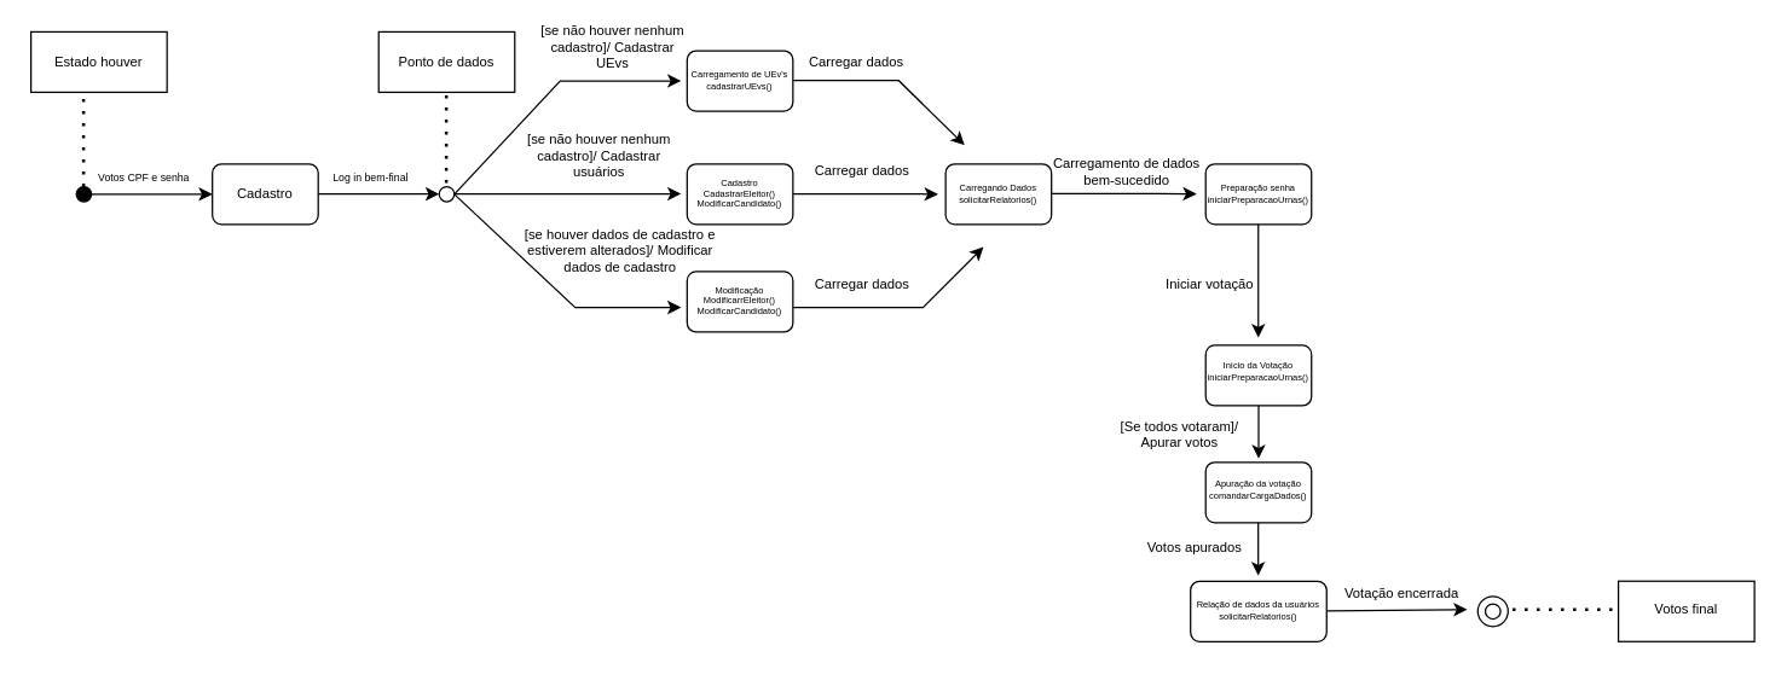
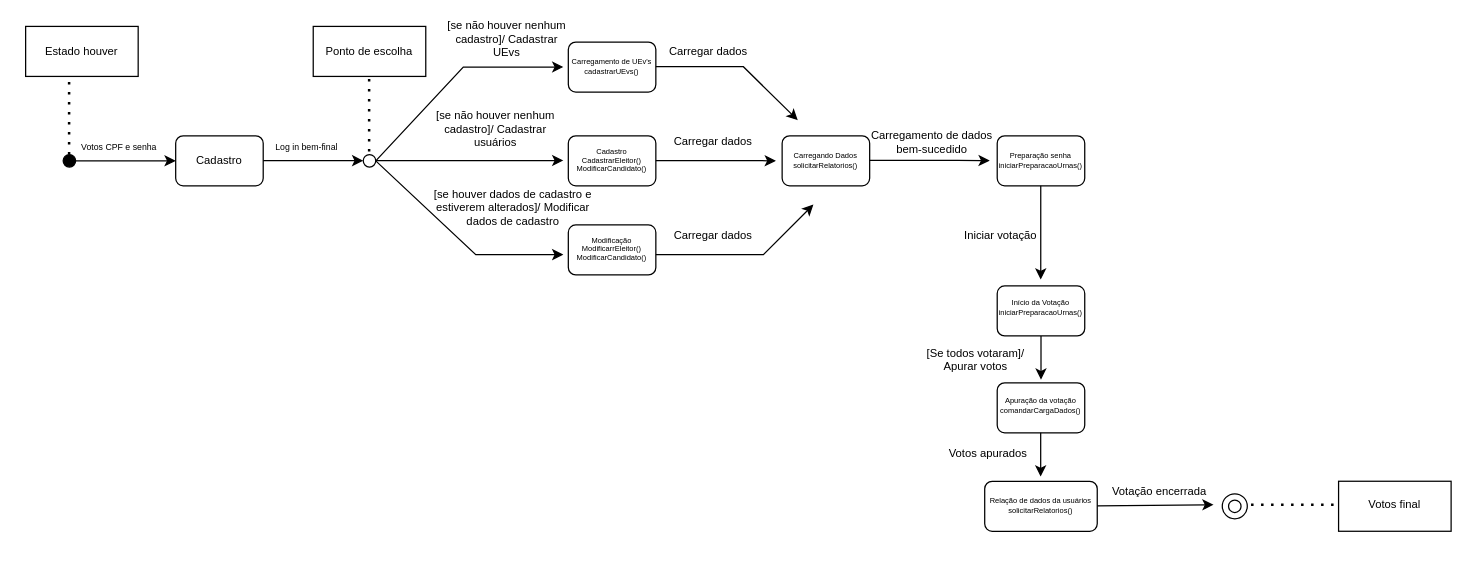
  <mxCell id="0" />
  <mxCell id="1" parent="0" />
  <mxCell id="2" value="" style="ellipse;whiteSpace=wrap;html=1;fillColor=light-dark(#000000,#FFFFFF);" parent="1" vertex="1"><mxGeometry x="50" y="123" width="10" height="10" as="geometry" /></mxCell>
  <mxCell id="3" value="" style="endArrow=classic;html=1;rounded=0;exitX=1;exitY=0.5;exitDx=0;exitDy=0;" parent="1" source="2" edge="1"><mxGeometry width="50" height="50" relative="1" as="geometry"><mxPoint x="200" y="143" as="sourcePoint" /><mxPoint x="140" y="128" as="targetPoint" /><Array as="points"><mxPoint x="90" y="128" /><mxPoint x="110" y="128" /></Array></mxGeometry></mxCell>
  <mxCell id="4" value="Votos CPF e senha" style="text;strokeColor=none;align=center;fillColor=none;html=1;verticalAlign=middle;whiteSpace=wrap;rounded=0;fontSize=7;" parent="1" vertex="1"><mxGeometry x="50" y="113" width="90" height="10" as="geometry" /></mxCell>
  <mxCell id="5" value="" style="endArrow=none;dashed=1;html=1;dashPattern=1 3;strokeWidth=2;rounded=0;" parent="1" edge="1"><mxGeometry width="50" height="50" relative="1" as="geometry"><mxPoint x="54.77" y="123" as="sourcePoint" /><mxPoint x="54.77" y="63" as="targetPoint" /></mxGeometry></mxCell>
  <mxCell id="6" value="" style="whiteSpace=wrap;html=1;" parent="1" vertex="1"><mxGeometry x="20" y="20.5" width="90" height="40" as="geometry" /></mxCell>
  <mxCell id="7" value="Estado houver" style="text;strokeColor=none;align=center;fillColor=none;html=1;verticalAlign=middle;whiteSpace=wrap;rounded=0;fontSize=9;" parent="1" vertex="1"><mxGeometry x="20" y="35.5" width="90" height="10" as="geometry" /></mxCell>
  <mxCell id="8" value="" style="rounded=1;whiteSpace=wrap;html=1;" parent="1" vertex="1"><mxGeometry x="140" y="108" width="70" height="40" as="geometry" /></mxCell>
  <mxCell id="9" value="Cadastro" style="text;strokeColor=none;align=center;fillColor=none;html=1;verticalAlign=middle;whiteSpace=wrap;rounded=0;fontSize=9;" parent="1" vertex="1"><mxGeometry x="130" y="123" width="90" height="10" as="geometry" /></mxCell>
  <mxCell id="10" value="&lt;font style=&quot;font-size: 6px;&quot;&gt;&lt;/font&gt;" style="rounded=1;whiteSpace=wrap;html=1;" parent="1" vertex="1"><mxGeometry x="454" y="108" width="70" height="40" as="geometry" /></mxCell>
  <mxCell id="11" value="Cadastro&lt;br&gt;CadastrarEleitor()&lt;br&gt;ModificarCandidato()" style="text;strokeColor=none;align=center;fillColor=none;html=1;verticalAlign=middle;whiteSpace=wrap;rounded=0;fontSize=6;" parent="1" vertex="1"><mxGeometry x="444" y="95.5" width="90" height="65" as="geometry" /></mxCell>
  <mxCell id="12" value="&lt;font style=&quot;font-size: 6px;&quot;&gt;&lt;/font&gt;" style="rounded=1;whiteSpace=wrap;html=1;" parent="1" vertex="1"><mxGeometry x="454" y="179.25" width="70" height="40" as="geometry" /></mxCell>
  <mxCell id="13" value="Modificação&lt;br&gt;ModificarrEleitor()&lt;br&gt;ModificarCandidato()" style="text;strokeColor=none;align=center;fillColor=none;html=1;verticalAlign=middle;whiteSpace=wrap;rounded=0;fontSize=6;" parent="1" vertex="1"><mxGeometry x="444" y="166.75" width="90" height="65" as="geometry" /></mxCell>
  <mxCell id="14" value="&lt;font style=&quot;font-size: 6px;&quot;&gt;&lt;/font&gt;" style="rounded=1;whiteSpace=wrap;html=1;" parent="1" vertex="1"><mxGeometry x="454" y="33" width="70" height="40" as="geometry" /></mxCell>
  <mxCell id="15" value="Carregamento de UEv's&lt;br&gt;cadastrarUEvs()" style="text;strokeColor=none;align=center;fillColor=none;html=1;verticalAlign=middle;whiteSpace=wrap;rounded=0;fontSize=6;" parent="1" vertex="1"><mxGeometry x="444" y="20.5" width="90" height="65" as="geometry" /></mxCell>
  <mxCell id="16" value="&lt;font style=&quot;font-size: 6px;&quot;&gt;&lt;/font&gt;" style="rounded=1;whiteSpace=wrap;html=1;" parent="1" vertex="1"><mxGeometry x="797" y="108" width="70" height="40" as="geometry" /></mxCell>
  <mxCell id="17" value="Preparação senha&lt;br&gt;iniciarPreparacaoUrnas()" style="text;strokeColor=none;align=center;fillColor=none;html=1;verticalAlign=middle;whiteSpace=wrap;rounded=0;fontSize=6;" parent="1" vertex="1"><mxGeometry x="787" y="95.5" width="90" height="65" as="geometry" /></mxCell>
  <mxCell id="18" value="&lt;font style=&quot;font-size: 6px;&quot;&gt;&lt;/font&gt;" style="rounded=1;whiteSpace=wrap;html=1;" parent="1" vertex="1"><mxGeometry x="625" y="108" width="70" height="40" as="geometry" /></mxCell>
  <mxCell id="19" value="Carregando Dados&lt;br&gt;solicitarRelatorios()" style="text;strokeColor=none;align=center;fillColor=none;html=1;verticalAlign=middle;whiteSpace=wrap;rounded=0;fontSize=6;" parent="1" vertex="1"><mxGeometry x="615" y="95.5" width="90" height="65" as="geometry" /></mxCell>
  <mxCell id="20" value="&lt;font style=&quot;font-size: 6px;&quot;&gt;&lt;/font&gt;" style="rounded=1;whiteSpace=wrap;html=1;" parent="1" vertex="1"><mxGeometry x="797" y="228" width="70" height="40" as="geometry" /></mxCell>
  <mxCell id="21" value="Início da Votação&lt;br&gt;iniciarPreparacaoUrnas()" style="text;strokeColor=none;align=center;fillColor=none;html=1;verticalAlign=middle;whiteSpace=wrap;rounded=0;fontSize=6;" parent="1" vertex="1"><mxGeometry x="787" y="213" width="90" height="65" as="geometry" /></mxCell>
  <mxCell id="22" value="&lt;font style=&quot;font-size: 6px;&quot;&gt;&lt;/font&gt;" style="rounded=1;whiteSpace=wrap;html=1;" parent="1" vertex="1"><mxGeometry x="797" y="305.5" width="70" height="40" as="geometry" /></mxCell>
  <mxCell id="23" value="&lt;font style=&quot;font-size: 6px;&quot;&gt;&lt;/font&gt;" style="rounded=1;whiteSpace=wrap;html=1;" parent="1" vertex="1"><mxGeometry x="787" y="384.25" width="90" height="40" as="geometry" /></mxCell>
  <mxCell id="24" value="Relação de dados da usuários&lt;br&gt;solicitarRelatorios()" style="text;strokeColor=none;align=center;fillColor=none;html=1;verticalAlign=middle;whiteSpace=wrap;rounded=0;fontSize=6;" parent="1" vertex="1"><mxGeometry x="782" y="373" width="100" height="62.5" as="geometry" /></mxCell>
  <mxCell id="25" value="" style="endArrow=classic;html=1;rounded=0;exitX=1;exitY=0.5;exitDx=0;exitDy=0;" edge="1" parent="1"><mxGeometry width="50" height="50" relative="1" as="geometry"><mxPoint x="210" y="127.84" as="sourcePoint" /><mxPoint x="290" y="127.84" as="targetPoint" /><Array as="points"><mxPoint x="240" y="127.84" /><mxPoint x="260" y="127.84" /></Array></mxGeometry></mxCell>
  <mxCell id="26" value="" style="ellipse;whiteSpace=wrap;html=1;fillColor=none;" vertex="1" parent="1"><mxGeometry x="290" y="123" width="10" height="10" as="geometry" /></mxCell>
  <mxCell id="27" value="" style="endArrow=none;dashed=1;html=1;dashPattern=1 3;strokeWidth=2;rounded=0;" edge="1" parent="1"><mxGeometry width="50" height="50" relative="1" as="geometry"><mxPoint x="294.71" y="120.5" as="sourcePoint" /><mxPoint x="294.71" y="60.5" as="targetPoint" /></mxGeometry></mxCell>
  <mxCell id="28" value="" style="whiteSpace=wrap;html=1;" vertex="1" parent="1"><mxGeometry x="250" y="20.5" width="90" height="40" as="geometry" /></mxCell>
- <mxCell id="29" value="Ponto de dados" style="text;strokeColor=none;align=center;fillColor=none;html=1;verticalAlign=middle;whiteSpace=wrap;rounded=0;fontSize=9;" vertex="1" parent="1"><mxGeometry x="250" y="35.5" width="90" height="10" as="geometry" /></mxCell>
+ <mxCell id="29" value="Ponto de escolha" style="text;strokeColor=none;align=center;fillColor=none;html=1;verticalAlign=middle;whiteSpace=wrap;rounded=0;fontSize=9;" vertex="1" parent="1"><mxGeometry x="250" y="35.5" width="90" height="10" as="geometry" /></mxCell>
  <mxCell id="30" value="" style="endArrow=classic;html=1;rounded=0;" edge="1" parent="1"><mxGeometry width="50" height="50" relative="1" as="geometry"><mxPoint x="300" y="127.74" as="sourcePoint" /><mxPoint x="450" y="127.74" as="targetPoint" /><Array as="points"><mxPoint x="370" y="127.74" /></Array></mxGeometry></mxCell>
  <mxCell id="31" value="[se não houver nenhum cadastro]/ Cadastrar usuários" style="text;strokeColor=none;align=center;fillColor=none;html=1;verticalAlign=middle;whiteSpace=wrap;rounded=0;fontSize=9;rotation=0;" vertex="1" parent="1"><mxGeometry x="338" y="98" width="116" height="10" as="geometry" /></mxCell>
  <mxCell id="32" value="Log in bem-final" style="text;strokeColor=none;align=center;fillColor=none;html=1;verticalAlign=middle;whiteSpace=wrap;rounded=0;fontSize=7;" vertex="1" parent="1"><mxGeometry x="200" y="113" width="90" height="10" as="geometry" /></mxCell>
  <mxCell id="33" value="" style="endArrow=classic;html=1;rounded=0;" edge="1" parent="1"><mxGeometry width="50" height="50" relative="1" as="geometry"><mxPoint x="300" y="128" as="sourcePoint" /><mxPoint x="450" y="203" as="targetPoint" /><Array as="points"><mxPoint x="380" y="203" /></Array></mxGeometry></mxCell>
  <mxCell id="34" value="[se houver dados de cadastro e estiverem alterados]/ Modificar dados de cadastro" style="text;strokeColor=none;align=center;fillColor=none;html=1;verticalAlign=middle;whiteSpace=wrap;rounded=0;fontSize=9;rotation=0;" vertex="1" parent="1"><mxGeometry x="340" y="160.5" width="140" height="10" as="geometry" /></mxCell>
  <mxCell id="35" value="" style="endArrow=classic;html=1;rounded=0;" edge="1" parent="1"><mxGeometry width="50" height="50" relative="1" as="geometry"><mxPoint x="300" y="128" as="sourcePoint" /><mxPoint x="450" y="53" as="targetPoint" /><Array as="points"><mxPoint x="370" y="53" /></Array></mxGeometry></mxCell>
  <mxCell id="36" value="[se não houver nenhum cadastro]/ Cadastrar UEvs" style="text;strokeColor=none;align=center;fillColor=none;html=1;verticalAlign=middle;whiteSpace=wrap;rounded=0;fontSize=9;rotation=0;" vertex="1" parent="1"><mxGeometry x="356" y="25.5" width="98" height="10" as="geometry" /></mxCell>
  <mxCell id="37" value="" style="endArrow=classic;html=1;rounded=0;entryX=0.25;entryY=0;entryDx=0;entryDy=0;" edge="1" parent="1" target="19"><mxGeometry width="50" height="50" relative="1" as="geometry"><mxPoint x="524" y="52.74" as="sourcePoint" /><mxPoint x="674" y="52.74" as="targetPoint" /><Array as="points"><mxPoint x="594" y="52.74" /></Array></mxGeometry></mxCell>
  <mxCell id="38" value="&lt;span style=&quot;color: rgba(0, 0, 0, 0); font-family: monospace; font-size: 0px; text-align: start; background-color: rgb(27, 29, 30);&quot;&gt;%3CmxGraphModel%3E%3Croot%3E%3CmxCell%20id%3D%220%22%2F%3E%3CmxCell%20id%3D%221%22%20parent%3D%220%22%2F%3E%3CmxCell%20id%3D%222%22%20value%3D%22%5Bse%20dados%20preparados%5D%20Carregar%20dados%22%20style%3D%22text%3BstrokeColor%3Dnone%3Balign%3Dcenter%3BfillColor%3Dnone%3Bhtml%3D1%3BverticalAlign%3Dmiddle%3BwhiteSpace%3Dwrap%3Brounded%3D0%3BfontSize%3D9%3Brotation%3D0%3B%22%20vertex%3D%221%22%20parent%3D%221%22%3E%3CmxGeometry%20x%3D%22564%22%20y%3D%22222.5%22%20width%3D%22100%22%20height%3D%2210%22%20as%3D%22geometry%22%2F%3E%3C%2FmxCell%3E%3C%2Froot%3E%3C%2FmxGraphModel%3E&lt;/span&gt;" style="endArrow=classic;html=1;rounded=0;" edge="1" parent="1"><mxGeometry width="50" height="50" relative="1" as="geometry"><mxPoint x="524" y="127.76" as="sourcePoint" /><mxPoint x="620" y="128" as="targetPoint" /><Array as="points"><mxPoint x="594" y="127.76" /></Array></mxGeometry></mxCell>
  <mxCell id="39" value="" style="endArrow=classic;html=1;rounded=0;" edge="1" parent="1"><mxGeometry width="50" height="50" relative="1" as="geometry"><mxPoint x="524" y="203" as="sourcePoint" /><mxPoint x="650" y="163" as="targetPoint" /><Array as="points"><mxPoint x="610" y="203" /></Array></mxGeometry></mxCell>
  <mxCell id="40" value="Carregar dados" style="text;strokeColor=none;align=center;fillColor=none;html=1;verticalAlign=middle;whiteSpace=wrap;rounded=0;fontSize=9;rotation=0;" vertex="1" parent="1"><mxGeometry x="520" y="108" width="100" height="10" as="geometry" /></mxCell>
  <mxCell id="41" value="&amp;nbsp;Carregar dados" style="text;strokeColor=none;align=center;fillColor=none;html=1;verticalAlign=middle;whiteSpace=wrap;rounded=0;fontSize=9;rotation=0;" vertex="1" parent="1"><mxGeometry x="515" y="35.5" width="100" height="10" as="geometry" /></mxCell>
  <mxCell id="42" value="" style="endArrow=classic;html=1;rounded=0;" edge="1" parent="1"><mxGeometry width="50" height="50" relative="1" as="geometry"><mxPoint x="695" y="127.58" as="sourcePoint" /><mxPoint x="791" y="127.82" as="targetPoint" /><Array as="points"><mxPoint x="765" y="127.58" /></Array></mxGeometry></mxCell>
  <mxCell id="43" value="Carregar dados" style="text;strokeColor=none;align=center;fillColor=none;html=1;verticalAlign=middle;whiteSpace=wrap;rounded=0;fontSize=9;rotation=0;" vertex="1" parent="1"><mxGeometry x="520" y="183" width="100" height="10" as="geometry" /></mxCell>
  <mxCell id="44" value="Carregamento de dados bem-sucedido" style="text;strokeColor=none;align=center;fillColor=none;html=1;verticalAlign=middle;whiteSpace=wrap;rounded=0;fontSize=9;rotation=0;" vertex="1" parent="1"><mxGeometry x="695" y="108" width="100" height="10" as="geometry" /></mxCell>
  <mxCell id="45" value="" style="endArrow=classic;html=1;rounded=0;" edge="1" parent="1"><mxGeometry width="50" height="50" relative="1" as="geometry"><mxPoint x="831.82" y="148" as="sourcePoint" /><mxPoint x="831.82" y="223" as="targetPoint" /><Array as="points"><mxPoint x="831.82" y="183" /></Array></mxGeometry></mxCell>
  <mxCell id="46" value="Iniciar votação" style="text;strokeColor=none;align=center;fillColor=none;html=1;verticalAlign=middle;whiteSpace=wrap;rounded=0;fontSize=9;rotation=0;" vertex="1" parent="1"><mxGeometry x="750" y="183" width="100" height="10" as="geometry" /></mxCell>
  <mxCell id="47" value="[Se todos votaram]/ Apurar votos" style="text;strokeColor=none;align=center;fillColor=none;html=1;verticalAlign=middle;whiteSpace=wrap;rounded=0;fontSize=9;rotation=0;" vertex="1" parent="1"><mxGeometry x="730" y="281.75" width="100" height="10" as="geometry" /></mxCell>
  <mxCell id="48" value="" style="endArrow=classic;html=1;rounded=0;" edge="1" parent="1"><mxGeometry width="50" height="50" relative="1" as="geometry"><mxPoint x="832.006" y="268" as="sourcePoint" /><mxPoint x="832" y="303" as="targetPoint" /><Array as="points" /></mxGeometry></mxCell>
  <mxCell id="49" value="Apuração da votação&lt;br&gt;comandarCargaDados()" style="text;strokeColor=none;align=center;fillColor=none;html=1;verticalAlign=middle;whiteSpace=wrap;rounded=0;fontSize=6;" vertex="1" parent="1"><mxGeometry x="787" y="291.75" width="90" height="65" as="geometry" /></mxCell>
  <mxCell id="50" value="" style="endArrow=classic;html=1;rounded=0;" edge="1" parent="1"><mxGeometry width="50" height="50" relative="1" as="geometry"><mxPoint x="831.756" y="345.5" as="sourcePoint" /><mxPoint x="831.75" y="380.5" as="targetPoint" /><Array as="points" /></mxGeometry></mxCell>
  <mxCell id="51" value="Votos apurados" style="text;strokeColor=none;align=center;fillColor=none;html=1;verticalAlign=middle;whiteSpace=wrap;rounded=0;fontSize=9;rotation=0;" vertex="1" parent="1"><mxGeometry x="740" y="356.75" width="100" height="10" as="geometry" /></mxCell>
  <mxCell id="52" value="&lt;span style=&quot;color: rgba(0, 0, 0, 0); font-family: monospace; font-size: 0px; text-align: start; background-color: rgb(27, 29, 30);&quot;&gt;%3CmxGraphModel%3E%3Croot%3E%3CmxCell%20id%3D%220%22%2F%3E%3CmxCell%20id%3D%221%22%20parent%3D%220%22%2F%3E%3CmxCell%20id%3D%222%22%20value%3D%22%5Bse%20dados%20preparados%5D%20Carregar%20dados%22%20style%3D%22text%3BstrokeColor%3Dnone%3Balign%3Dcenter%3BfillColor%3Dnone%3Bhtml%3D1%3BverticalAlign%3Dmiddle%3BwhiteSpace%3Dwrap%3Brounded%3D0%3BfontSize%3D9%3Brotation%3D0%3B%22%20vertex%3D%221%22%20parent%3D%221%22%3E%3CmxGeometry%20x%3D%22564%22%20y%3D%22222.5%22%20width%3D%22100%22%20height%3D%2210%22%20as%3D%22geometry%22%2F%3E%3C%2FmxCell%3E%3C%2Froot%3E%3C%2FmxGraphModel%3E&lt;/span&gt;" style="endArrow=classic;html=1;rounded=0;" edge="1" parent="1"><mxGeometry width="50" height="50" relative="1" as="geometry"><mxPoint x="877" y="403.97" as="sourcePoint" /><mxPoint x="970" y="403" as="targetPoint" /><Array as="points" /></mxGeometry></mxCell>
  <mxCell id="53" value="Votação encerrada" style="text;strokeColor=none;align=center;fillColor=none;html=1;verticalAlign=middle;whiteSpace=wrap;rounded=0;fontSize=9;rotation=0;" vertex="1" parent="1"><mxGeometry x="877" y="388" width="100" height="10" as="geometry" /></mxCell>
  <mxCell id="54" value="" style="ellipse;whiteSpace=wrap;html=1;strokeColor=default;" vertex="1" parent="1"><mxGeometry x="977" y="394.25" width="20" height="20" as="geometry" /></mxCell>
  <mxCell id="55" value="" style="ellipse;whiteSpace=wrap;html=1;strokeColor=default;fillColor=light-dark(#FFFFFF,#FFFFFF);" vertex="1" parent="1"><mxGeometry x="982" y="399.25" width="10" height="10" as="geometry" /></mxCell>
  <mxCell id="56" value="" style="whiteSpace=wrap;html=1;" vertex="1" parent="1"><mxGeometry x="1070" y="384.25" width="90" height="40" as="geometry" /></mxCell>
  <mxCell id="57" value="Votos final" style="text;strokeColor=none;align=center;fillColor=none;html=1;verticalAlign=middle;whiteSpace=wrap;rounded=0;fontSize=9;" vertex="1" parent="1"><mxGeometry x="1070" y="398" width="90" height="10" as="geometry" /></mxCell>
  <mxCell id="58" value="" style="endArrow=none;dashed=1;html=1;dashPattern=1 3;strokeWidth=2;rounded=0;entryX=0;entryY=0.5;entryDx=0;entryDy=0;" edge="1" parent="1" target="57"><mxGeometry width="50" height="50" relative="1" as="geometry"><mxPoint x="1000" y="403" as="sourcePoint" /><mxPoint x="1000" y="345.5" as="targetPoint" /></mxGeometry></mxCell>
